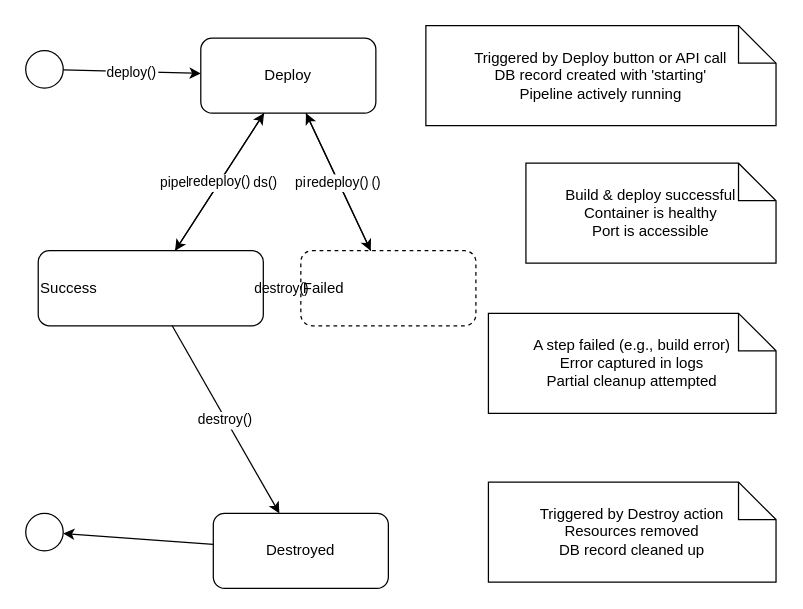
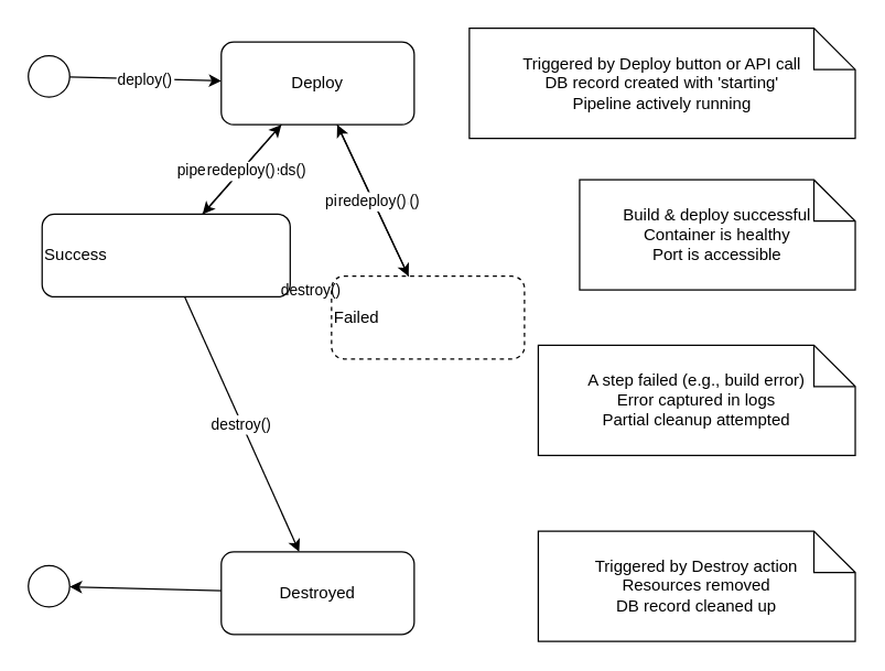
  <mxCell id="0" />
  <mxCell id="1" parent="0" />
  <mxCell id="2" value="Deploy" style="rounded=1;whiteSpace=wrap;html=1;fill=#dae8fc;stroke=#6c8ebf;" parent="1" vertex="1"><mxGeometry x="160" y="30" width="140" height="60" as="geometry" /></mxCell>
  <mxCell id="3" value="Triggered by Deploy button or API call&#10;DB record created with 'starting'&#10;Pipeline actively running" style="shape=note;whiteSpace=wrap;html=1;fill=#fff2cc;stroke=#d6b656;" parent="1" vertex="1"><mxGeometry x="340" y="20" width="280" height="80" as="geometry" /></mxCell>
- <mxCell id="4" value="Success" style="rounded=1;whiteSpace=wrap;html=1;fill=#d5e8d4;stroke=#82b366;align=left;" parent="1" vertex="1"><mxGeometry x="30" y="200" width="180" height="60" as="geometry" /></mxCell>
+ <mxCell id="4" value="Success" style="rounded=1;whiteSpace=wrap;html=1;fill=#d5e8d4;stroke=#82b366;align=left;" parent="1" vertex="1"><mxGeometry x="30" y="155" width="180" height="60" as="geometry" /></mxCell>
  <mxCell id="5" value="Build &amp; deploy successful&#10;Container is healthy&#10;Port is accessible" style="shape=note;whiteSpace=wrap;html=1;fill=#fff2cc;stroke=#d6b656;" parent="1" vertex="1"><mxGeometry x="420" y="130" width="200" height="80" as="geometry" /></mxCell>
  <mxCell id="6" value="Failed" style="rounded=1;whiteSpace=wrap;html=1;fill=#f8cecc;stroke=#b85450;align=left;dashed=1;" parent="1" vertex="1"><mxGeometry x="240" y="200" width="140" height="60" as="geometry" /></mxCell>
  <mxCell id="7" value="A step failed (e.g., build error)&#10;Error captured in logs&#10;Partial cleanup attempted" style="shape=note;whiteSpace=wrap;html=1;fill=#fff2cc;stroke=#d6b656;" parent="1" vertex="1"><mxGeometry x="390" y="250" width="230" height="80" as="geometry" /></mxCell>
- <mxCell id="8" value="Destroyed" style="rounded=1;whiteSpace=wrap;html=1;fill=#e1d5e7;stroke=#9673a6;" parent="1" vertex="1"><mxGeometry x="170" y="410" width="140" height="60" as="geometry" /></mxCell>
+ <mxCell id="8" value="Destroyed" style="rounded=1;whiteSpace=wrap;html=1;fill=#e1d5e7;stroke=#9673a6;" parent="1" vertex="1"><mxGeometry x="160" y="400" width="140" height="60" as="geometry" /></mxCell>
  <mxCell id="9" value="Triggered by Destroy action&#10;Resources removed&#10;DB record cleaned up" style="shape=note;whiteSpace=wrap;html=1;fill=#fff2cc;stroke=#d6b656;" parent="1" vertex="1"><mxGeometry x="390" y="385" width="230" height="80" as="geometry" /></mxCell>
  <mxCell id="10" value="" style="ellipse;fill=#000000;stroke=#000000;" parent="1" vertex="1"><mxGeometry x="20" y="40" width="30" height="30" as="geometry" /></mxCell>
  <mxCell id="11" value="" style="ellipse;fill=#000000;stroke=#000000;" parent="1" vertex="1"><mxGeometry x="20" y="410" width="30" height="30" as="geometry" /></mxCell>
  <mxCell id="12" value="deploy()" parent="1" source="10" target="2" edge="1"><mxGeometry relative="1" as="geometry" /></mxCell>
  <mxCell id="13" value="pipelineSucceeds()" parent="1" source="2" target="4" edge="1"><mxGeometry relative="1" as="geometry" /></mxCell>
  <mxCell id="14" value="pipelineFails()" parent="1" source="2" target="6" edge="1"><mxGeometry relative="1" as="geometry" /></mxCell>
  <mxCell id="15" value="redeploy()" parent="1" source="4" target="2" edge="1"><mxGeometry relative="1" as="geometry" /></mxCell>
  <mxCell id="16" value="destroy()" parent="1" source="4" target="8" edge="1"><mxGeometry relative="1" as="geometry" /></mxCell>
  <mxCell id="17" value="redeploy()" parent="1" source="6" target="2" edge="1"><mxGeometry relative="1" as="geometry" /></mxCell>
  <mxCell id="18" value="destroy()" parent="1" source="6" target="4" edge="1" style=";"><mxGeometry relative="1" as="geometry" /></mxCell>
  <mxCell id="19" value="" parent="1" source="8" target="11" edge="1"><mxGeometry relative="1" as="geometry" /></mxCell>
